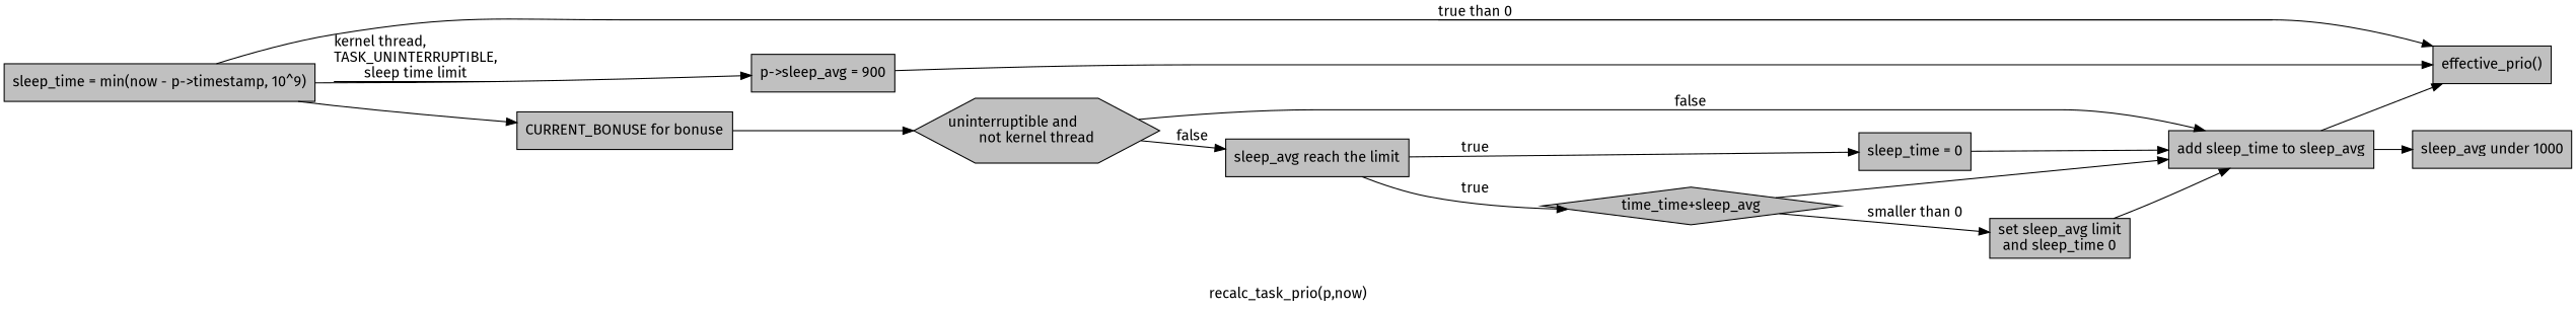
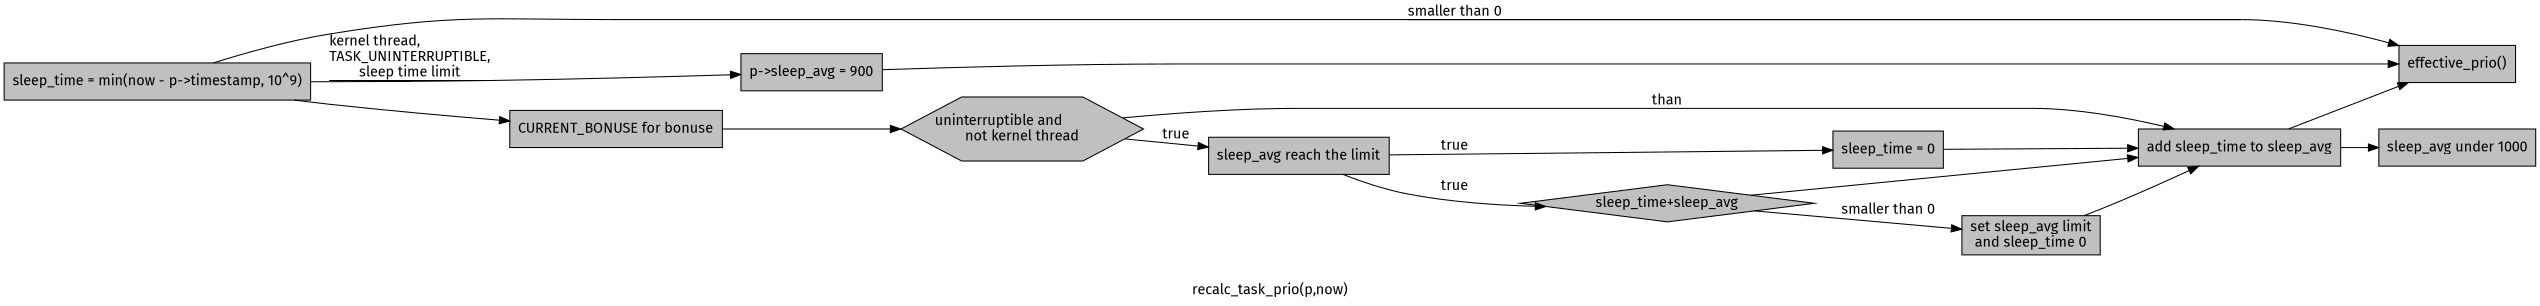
  digraph {
    fontname="Fira Sans"
    label="recalc_task_prio(p,now)"
    rankdir=LR
    node [fillcolor=gray fontname="Fira Sans" shape=box style=filled]
    edge [fontname="Fira Sans"]
    n1 [label="sleep_time = min(now - p->timestamp, 10^9)"]
    n2 [label="effective_prio()"]
    n3 [label="p->sleep_avg = 900"]
    n4 [label="CURRENT_BONUSE for bonuse"]
    n5 [label="uninterruptible and \lnot kernel thread" shape=hexagon]
    n6 [label="add sleep_time to sleep_avg"]
    n7 [label="sleep_avg reach the limit"]
    n8 [label="sleep_time = 0"]
    n9 [label="sleep_avg under 1000"]
-   n10 [label="time_time+sleep_avg" shape=diamond]
+   n10 [label="sleep_time+sleep_avg" shape=diamond]
    n11 [label="set sleep_avg limit\land sleep_time 0"]
-   n1 -> n2 [decorate=true label="true than 0"]
+   n1 -> n2 [decorate=true label="smaller than 0"]
    n1 -> n3 [decorate=true label="kernel thread, \lTASK_UNINTERRUPTIBLE,\lsleep time limit"]
    n1 -> n4
    n3 -> n2
    n4 -> n5
-   n5 -> n6 [label=false]
-   n5 -> n7 [label=false]
+   n5 -> n6 [label=than]
+   n5 -> n7 [label=true]
    n6 -> n2
    n6 -> n9
    n7 -> n8 [label=true]
    n7 -> n10 [label=true]
    n8 -> n6
    n10 -> n6
    n10 -> n11 [label="smaller than 0"]
    n11 -> n6
  }
